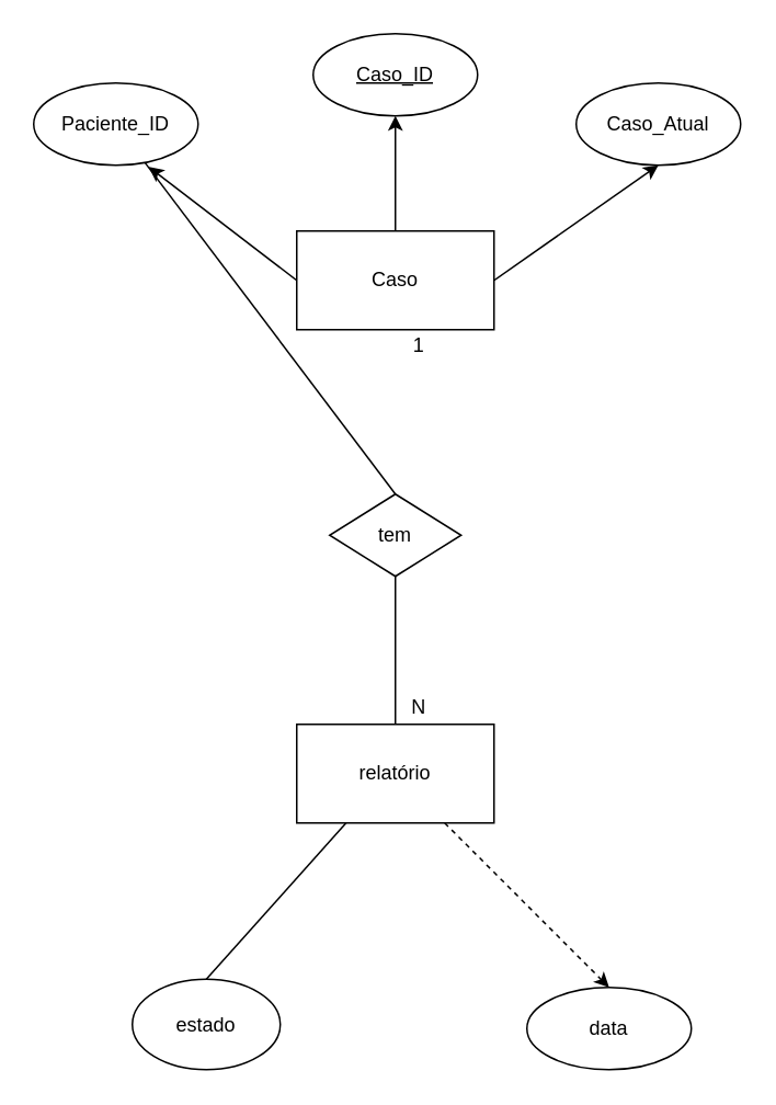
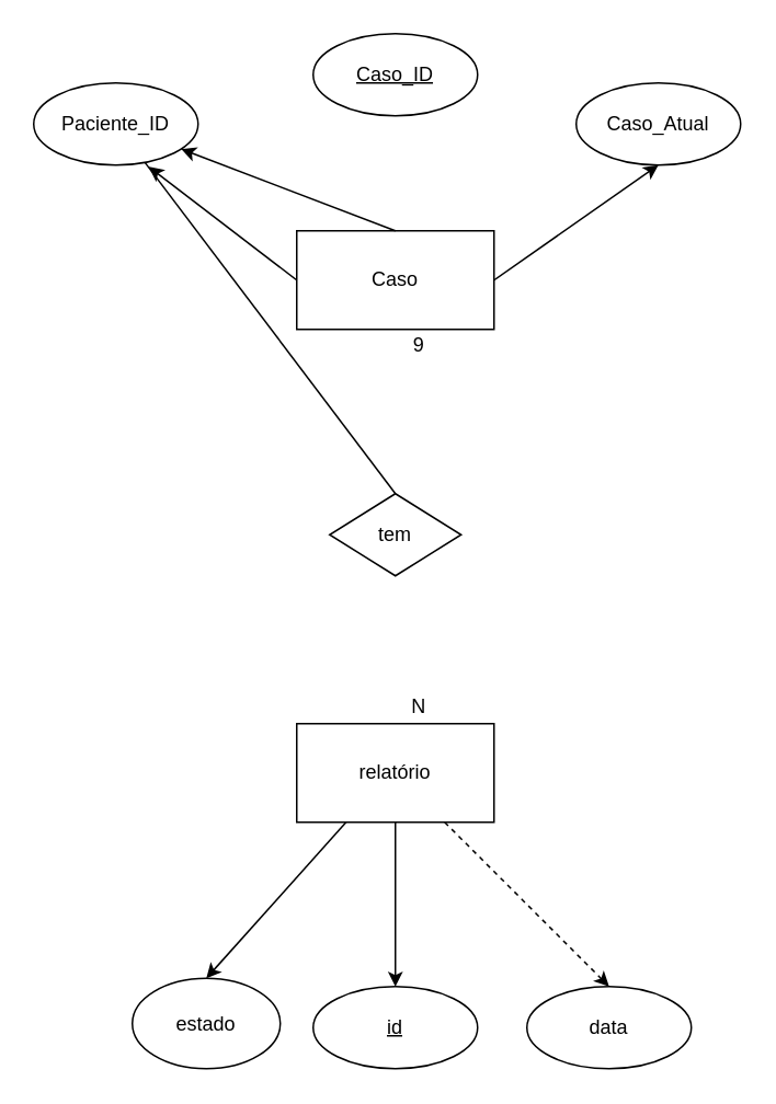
  <mxCell id="0" />
  <mxCell id="1" parent="0" />
  <mxCell id="2" value="Caso" style="rounded=0;whiteSpace=wrap;html=1;" vertex="1" parent="1"><mxGeometry x="180" y="140" width="120" height="60" as="geometry" /></mxCell>
  <mxCell id="3" value="&lt;u&gt;Caso_ID&lt;/u&gt;" style="ellipse;whiteSpace=wrap;html=1;" vertex="1" parent="1"><mxGeometry x="190" y="20" width="100" height="50" as="geometry" /></mxCell>
  <mxCell id="4" value="Paciente_ID" style="ellipse;whiteSpace=wrap;html=1;" vertex="1" parent="1"><mxGeometry x="20" y="50" width="100" height="50" as="geometry" /></mxCell>
  <mxCell id="5" value="Caso_Atual" style="ellipse;whiteSpace=wrap;html=1;" vertex="1" parent="1"><mxGeometry x="350" y="50" width="100" height="50" as="geometry" /></mxCell>
  <mxCell id="6" value="" style="endArrow=classic;html=1;exitX=0;exitY=0.5;exitDx=0;exitDy=0;" edge="1" parent="1" source="2"><mxGeometry width="50" height="50" relative="1" as="geometry"><mxPoint x="220" y="200" as="sourcePoint" /><mxPoint x="90" y="101" as="targetPoint" /></mxGeometry></mxCell>
- <mxCell id="7" value="" style="endArrow=classic;html=1;entryX=0.5;entryY=1;entryDx=0;entryDy=0;exitX=0.5;exitY=0;exitDx=0;exitDy=0;" edge="1" parent="1" source="2" target="3"><mxGeometry width="50" height="50" relative="1" as="geometry"><mxPoint x="190" y="180" as="sourcePoint" /><mxPoint x="88" y="111" as="targetPoint" /></mxGeometry></mxCell>
+ <mxCell id="7" value="" style="endArrow=classic;html=1;exitX=0.5;exitY=0;exitDx=0;exitDy=0;" edge="1" parent="1" source="2" target="4"><mxGeometry width="50" height="50" relative="1" as="geometry"><mxPoint x="190" y="180" as="sourcePoint" /><mxPoint x="88" y="111" as="targetPoint" /></mxGeometry></mxCell>
  <mxCell id="8" value="" style="endArrow=classic;html=1;entryX=0.5;entryY=1;entryDx=0;entryDy=0;exitX=1;exitY=0.5;exitDx=0;exitDy=0;" edge="1" parent="1" source="2" target="5"><mxGeometry width="50" height="50" relative="1" as="geometry"><mxPoint x="200" y="190" as="sourcePoint" /><mxPoint x="98" y="121" as="targetPoint" /></mxGeometry></mxCell>
  <mxCell id="9" value="relatório" style="rounded=0;whiteSpace=wrap;html=1;" vertex="1" parent="1"><mxGeometry x="180" y="440" width="120" height="60" as="geometry" /></mxCell>
  <mxCell id="10" value="" style="endArrow=none;html=1;exitX=0.5;exitY=0;exitDx=0;exitDy=0;" edge="1" parent="1" source="11" target="4"><mxGeometry width="50" height="50" relative="1" as="geometry"><mxPoint x="-80" y="40" as="sourcePoint" /><mxPoint x="-10" y="-50" as="targetPoint" /></mxGeometry></mxCell>
  <mxCell id="11" value="tem" style="rhombus;whiteSpace=wrap;html=1;" vertex="1" parent="1"><mxGeometry x="200" y="300" width="80" height="50" as="geometry" /></mxCell>
- <mxCell id="12" value="1" style="text;html=1;align=center;verticalAlign=middle;resizable=0;points=[];autosize=1;" vertex="1" parent="1"><mxGeometry x="244" y="200" width="20" height="20" as="geometry" /></mxCell>
- <mxCell id="13" value="" style="endArrow=none;html=1;exitX=0.5;exitY=0;exitDx=0;exitDy=0;entryX=0.5;entryY=1;entryDx=0;entryDy=0;" edge="1" parent="1" source="9" target="11"><mxGeometry width="50" height="50" relative="1" as="geometry"><mxPoint x="220" y="190" as="sourcePoint" /><mxPoint x="270" y="140" as="targetPoint" /></mxGeometry></mxCell>
+ <mxCell id="12" value="9" style="text;html=1;align=center;verticalAlign=middle;resizable=0;points=[];autosize=1;" vertex="1" parent="1"><mxGeometry x="244" y="200" width="20" height="20" as="geometry" /></mxCell>
  <mxCell id="14" value="N" style="text;html=1;align=center;verticalAlign=middle;resizable=0;points=[];autosize=1;" vertex="1" parent="1"><mxGeometry x="244" y="420" width="20" height="20" as="geometry" /></mxCell>
  <mxCell id="15" value="estado" style="ellipse;whiteSpace=wrap;html=1;" vertex="1" parent="1"><mxGeometry x="80" y="595" width="90" height="55" as="geometry" /></mxCell>
  <mxCell id="16" value="data" style="ellipse;whiteSpace=wrap;html=1;" vertex="1" parent="1"><mxGeometry x="320" y="600" width="100" height="50" as="geometry" /></mxCell>
- <mxCell id="17" value="" style="endArrow=none;html=1;exitX=0.25;exitY=1;exitDx=0;exitDy=0;entryX=0.5;entryY=0;entryDx=0;entryDy=0;" edge="1" parent="1" source="9" target="15"><mxGeometry width="50" height="50" relative="1" as="geometry"><mxPoint x="190" y="180" as="sourcePoint" /><mxPoint x="100" y="111" as="targetPoint" /></mxGeometry></mxCell>
+ <mxCell id="17" value="" style="endArrow=classic;html=1;exitX=0.25;exitY=1;exitDx=0;exitDy=0;entryX=0.5;entryY=0;entryDx=0;entryDy=0;" edge="1" parent="1" source="9" target="15"><mxGeometry width="50" height="50" relative="1" as="geometry"><mxPoint x="190" y="180" as="sourcePoint" /><mxPoint x="100" y="111" as="targetPoint" /></mxGeometry></mxCell>
  <mxCell id="18" value="" style="endArrow=classic;html=1;exitX=0.75;exitY=1;exitDx=0;exitDy=0;entryX=0.5;entryY=0;entryDx=0;entryDy=0;dashed=1;" edge="1" parent="1" source="9" target="16"><mxGeometry width="50" height="50" relative="1" as="geometry"><mxPoint x="220" y="510" as="sourcePoint" /><mxPoint x="155" y="605" as="targetPoint" /></mxGeometry></mxCell>
+ <mxCell id="19" value="&lt;u&gt;id&lt;/u&gt;" style="ellipse;whiteSpace=wrap;html=1;" vertex="1" parent="1"><mxGeometry x="190" y="600" width="100" height="50" as="geometry" /></mxCell>
+ <mxCell id="20" value="" style="endArrow=classic;html=1;exitX=0.5;exitY=1;exitDx=0;exitDy=0;entryX=0.5;entryY=0;entryDx=0;entryDy=0;" edge="1" parent="1" source="9" target="19"><mxGeometry width="50" height="50" relative="1" as="geometry"><mxPoint x="220" y="510" as="sourcePoint" /><mxPoint x="155" y="605" as="targetPoint" /></mxGeometry></mxCell>
